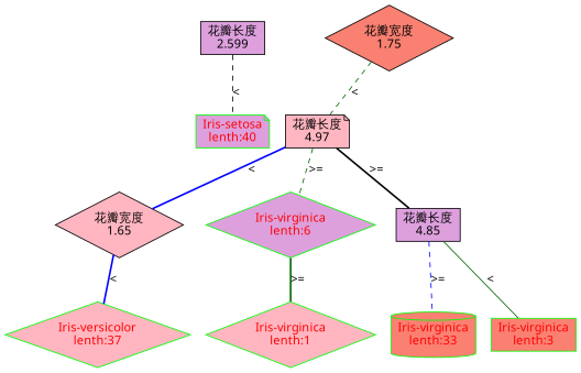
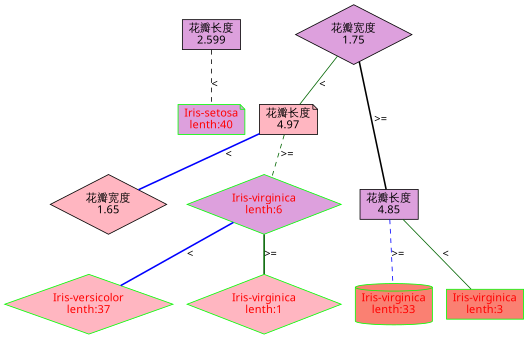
  graph {
    node [fillcolor=plum fontname="Microsoft YaHei" shape=diamond style=filled color=green fontcolor=red]
    edge [color=darkgreen fontname="Microsoft YaHei" style=bold]
    n1 [label="花瓣长度\n2.599" shape=box color="" fontcolor=""]
    n2 [label="Iris-setosa\nlenth:40" shape=note]
-   n3 [fillcolor=salmon label="花瓣宽度\n1.75" color="" fontcolor=""]
+   n3 [label="花瓣宽度\n1.75" color="" fontcolor=""]
    n4 [fillcolor=lightpink label="花瓣长度\n4.97" shape=note color="" fontcolor=""]
    n5 [label="花瓣长度\n4.85" shape=box color="" fontcolor=""]
    n6 [fillcolor=lightpink label="花瓣宽度\n1.65" color="" fontcolor=""]
    n7 [label="Iris-virginica\nlenth:6"]
    n8 [fillcolor=salmon label="Iris-virginica\nlenth:3" shape=box]
    n9 [fillcolor=salmon label="Iris-virginica\nlenth:33" shape=cylinder]
    n10 [fillcolor=lightpink label="Iris-versicolor\nlenth:37"]
    n11 [fillcolor=lightpink label="Iris-virginica\nlenth:1"]
    n1 -- n2 [color=black label="<" style=dashed]
-   n3 -- n4 [label="<" style=dashed]
-   n4 -- n5 [color=black label=">="]
+   n3 -- n4 [label="<" style=solid]
+   n3 -- n5 [color=black label=">="]
    n4 -- n6 [color=blue label="<"]
    n4 -- n7 [label=">=" style=dashed]
    n5 -- n8 [label="<" style=solid]
    n5 -- n9 [color=blue label=">=" style=dashed]
-   n6 -- n10 [color=blue label="<"]
+   n7 -- n10 [color=blue label="<"]
    n7 -- n11 [label=">="]
  }
